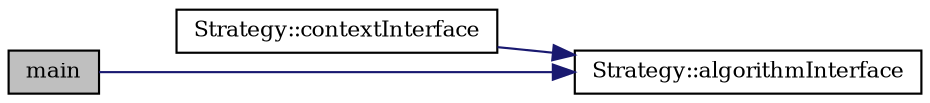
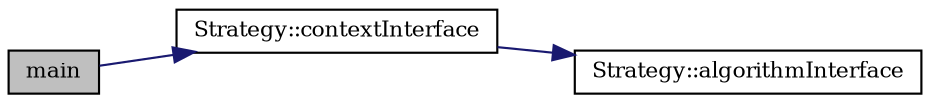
  digraph {
    fontname="DejaVu Serif"
    rankdir=LR
    node [color=black fontname="DejaVu Serif" fontsize=10 shape=record]
    edge [color=midnightblue fontname="DejaVu Serif" fontsize=10 labelfontname=Helvetica labelfontsize=10 style=solid]
    n1 [fillcolor=grey75 fontcolor=black height=0.2 label=main style=filled width=0.4]
    n2 [height=0.2 label="Strategy::contextInterface" width=0.4]
    n3 [height=0.2 label="Strategy::algorithmInterface" width=0.4]
-   n1 -> n3
+   n1 -> n2
    n2 -> n3
  }
